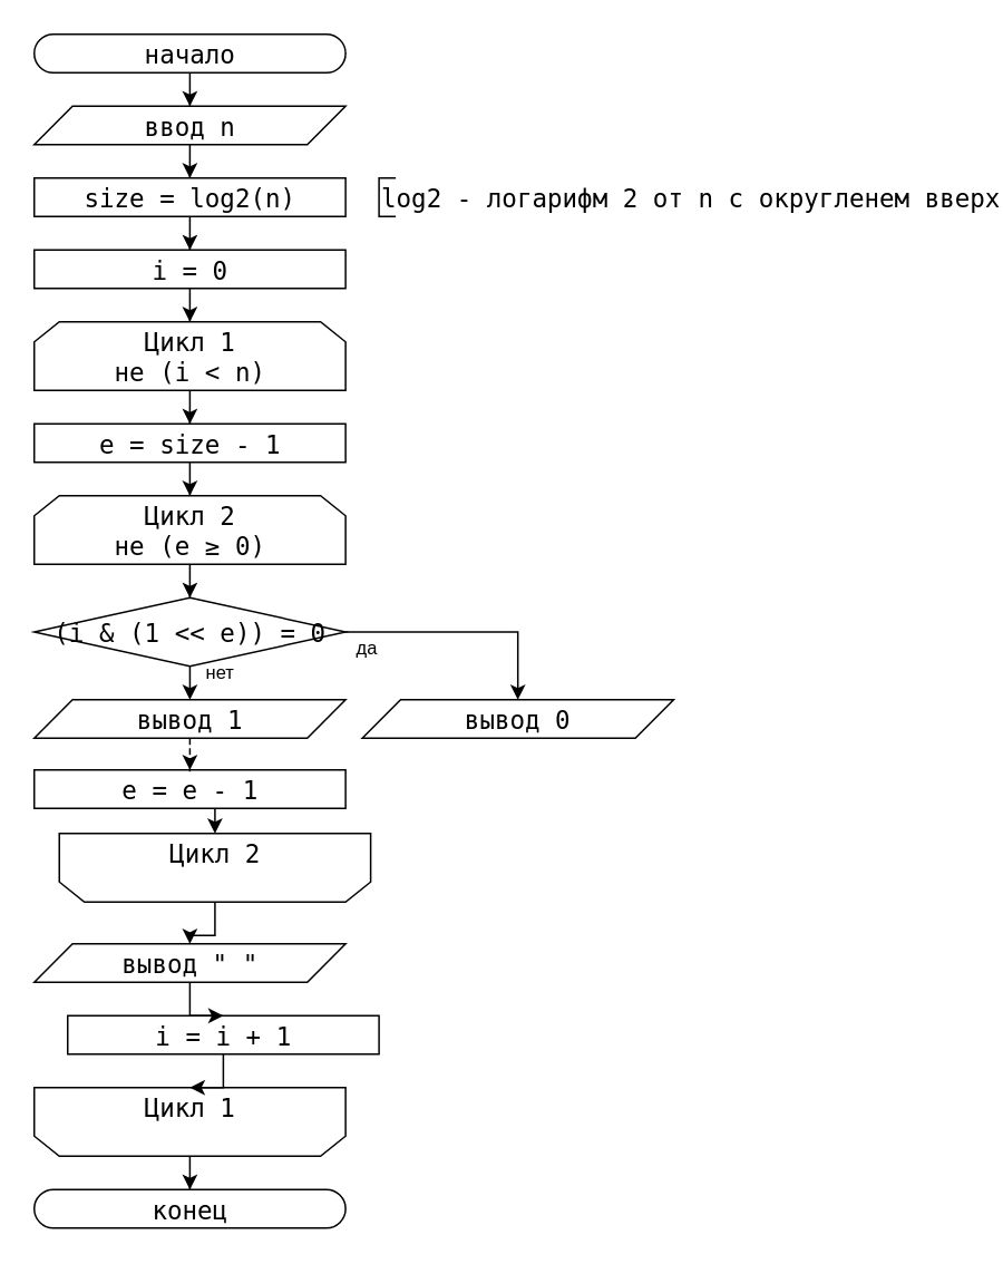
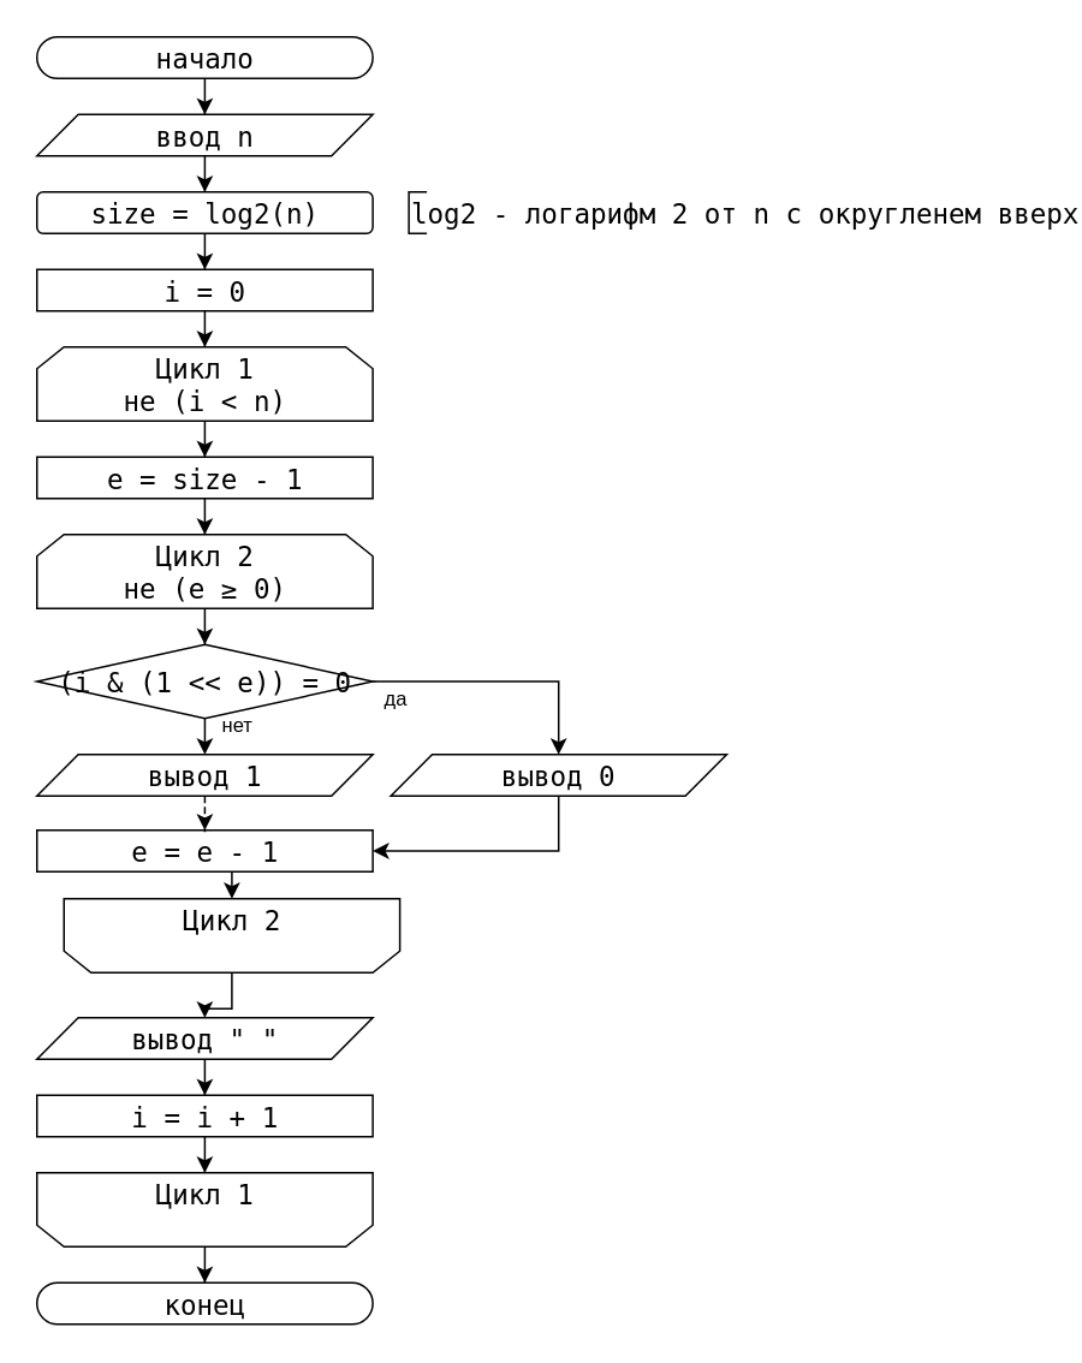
  <mxCell id="0" />
  <mxCell id="1" parent="0" />
  <mxCell id="2" value="начало" style="fontSize=15;strokeWidth=1;html=1;glass=0;shadow=0;fontFamily=monospace;arcSize=987;rounded=1;absoluteArcSize=1;" parent="1" vertex="1"><mxGeometry width="186.239" height="23" as="geometry" x="20" y="20" /></mxCell>
  <mxCell id="3" value="ввод n" style="fontSize=15;strokeWidth=1;html=1;glass=0;shadow=0;fontFamily=monospace;shape=parallelogram;perimeter=parallelogramPerimeter;size=0.123;" parent="1" vertex="1"><mxGeometry y="63" width="186.239" height="23" as="geometry" x="20" /></mxCell>
  <mxCell id="4" style="fontSize=15;strokeWidth=1;html=1;glass=0;shadow=0;rounded=0;orthogonalLoop=1;jettySize=auto;jumpStyle=sharp;edgeStyle=orthogonalEdgeStyle;" parent="1" source="2" target="3" edge="1"><mxGeometry relative="1" as="geometry" /></mxCell>
- <mxCell id="5" value="size = log2(n)" style="fontSize=15;strokeWidth=1;html=1;glass=0;shadow=0;fontFamily=monospace;" parent="1" vertex="1"><mxGeometry y="106" width="186.239" height="23" as="geometry" x="20" /></mxCell>
+ <mxCell id="5" value="size = log2(n)" style="fontSize=15;strokeWidth=1;html=1;glass=0;shadow=0;fontFamily=monospace;rounded=1;" parent="1" vertex="1"><mxGeometry y="106" width="186.239" height="23" as="geometry" x="20" /></mxCell>
  <mxCell id="6" value=" log2 - логарифм 2 от n с округленем вверх" style="fontSize=15;strokeWidth=1;html=1;glass=0;shadow=0;shape=mxgraph.flowchart.annotation_1;align=left;pointerEvents=1;hachureGap=4;fontFamily=monospace;" parent="1" vertex="1"><mxGeometry x="226.239" y="106" width="10" height="23" as="geometry" /></mxCell>
  <mxCell id="7" style="fontSize=15;strokeWidth=1;html=1;glass=0;shadow=0;rounded=0;orthogonalLoop=1;jettySize=auto;jumpStyle=sharp;edgeStyle=orthogonalEdgeStyle;" parent="1" source="3" target="5" edge="1"><mxGeometry relative="1" as="geometry" /></mxCell>
  <mxCell id="8" value="i = 0" style="fontSize=15;strokeWidth=1;html=1;glass=0;shadow=0;fontFamily=monospace;" parent="1" vertex="1"><mxGeometry y="149" width="186.239" height="23" as="geometry" x="20" /></mxCell>
  <mxCell id="9" style="fontSize=15;strokeWidth=1;html=1;glass=0;shadow=0;rounded=0;orthogonalLoop=1;jettySize=auto;jumpStyle=sharp;edgeStyle=orthogonalEdgeStyle;" parent="1" source="5" target="8" edge="1"><mxGeometry relative="1" as="geometry" /></mxCell>
  <mxCell id="10" value="e = size - 1" style="fontSize=15;strokeWidth=1;html=1;glass=0;shadow=0;fontFamily=monospace;" parent="1" vertex="1"><mxGeometry y="253" width="186.239" height="23" as="geometry" x="20" /></mxCell>
  <mxCell id="11" style="fontSize=15;strokeWidth=1;html=1;glass=0;shadow=0;rounded=0;orthogonalLoop=1;jettySize=auto;jumpStyle=sharp;edgeStyle=orthogonalEdgeStyle;" parent="1" source="31" target="10" edge="1"><mxGeometry relative="1" as="geometry" /></mxCell>
  <mxCell id="12" value="вывод 0" style="fontSize=15;strokeWidth=1;html=1;glass=0;shadow=0;fontFamily=monospace;shape=parallelogram;perimeter=parallelogramPerimeter;size=0.123;" parent="1" vertex="1"><mxGeometry x="216.239" y="418" width="186.239" height="23" as="geometry" /></mxCell>
  <mxCell id="13" style="fontSize=15;strokeWidth=1;html=1;glass=0;shadow=0;rounded=0;orthogonalLoop=1;jettySize=auto;jumpStyle=sharp;edgeStyle=orthogonalEdgeStyle;" parent="1" source="18" target="12" edge="1"><mxGeometry relative="1" as="geometry" /></mxCell>
  <mxCell id="14" value="да" style="fontSize=15;strokeWidth=1;html=1;glass=0;shadow=0;edgeLabel;align=left;verticalAlign=top;resizable=0;points=[];" parent="13" vertex="1" connectable="0"><mxGeometry x="-1" y="-1" relative="1" as="geometry"><mxPoint x="5" y="-5" as="offset" /></mxGeometry></mxCell>
  <mxCell id="15" value="вывод 1" style="fontSize=15;strokeWidth=1;html=1;glass=0;shadow=0;fontFamily=monospace;shape=parallelogram;perimeter=parallelogramPerimeter;size=0.123;" parent="1" vertex="1"><mxGeometry y="418" width="186.239" height="23" as="geometry" x="20" /></mxCell>
  <mxCell id="16" style="edgeStyle=orthogonalEdgeStyle;rounded=0;orthogonalLoop=1;jettySize=auto;html=1;exitX=0.5;exitY=1;exitDx=0;exitDy=0;entryX=0.5;entryY=0;entryDx=0;entryDy=0;" edge="1" parent="1" source="18" target="15"><mxGeometry relative="1" as="geometry" /></mxCell>
  <mxCell id="17" value="нет" style="edgeLabel;html=1;align=center;verticalAlign=middle;resizable=0;points=[];" vertex="1" connectable="0" parent="16"><mxGeometry x="-0.674" relative="1" as="geometry"><mxPoint x="17" as="offset" /></mxGeometry></mxCell>
  <mxCell id="18" value="(i &amp;amp; (1 &amp;lt;&amp;lt; e)) = 0" style="fontSize=15;strokeWidth=1;html=1;glass=0;shadow=0;fontFamily=monospace;rhombus;" parent="1" vertex="1"><mxGeometry y="357" width="186.239" height="41" as="geometry" x="20" /></mxCell>
  <mxCell id="19" style="fontSize=15;strokeWidth=1;html=1;glass=0;shadow=0;rounded=0;orthogonalLoop=1;jettySize=auto;jumpStyle=sharp;edgeStyle=orthogonalEdgeStyle;" parent="1" source="24" target="18" edge="1"><mxGeometry relative="1" as="geometry" /></mxCell>
  <mxCell id="20" style="edgeStyle=orthogonalEdgeStyle;rounded=0;orthogonalLoop=1;jettySize=auto;html=1;exitX=0.5;exitY=1;exitDx=0;exitDy=0;entryX=0.5;entryY=1;entryDx=0;entryDy=0;" edge="1" parent="1" source="21" target="26"><mxGeometry relative="1" as="geometry" /></mxCell>
  <mxCell id="21" value="e = e - 1 " style="fontSize=15;strokeWidth=1;html=1;glass=0;shadow=0;fontFamily=monospace;" parent="1" vertex="1"><mxGeometry y="460" width="186.239" height="23" as="geometry" x="20" /></mxCell>
+ <mxCell id="22" style="fontSize=15;strokeWidth=1;html=1;glass=0;shadow=0;rounded=0;orthogonalLoop=1;jettySize=auto;jumpStyle=sharp;edgeStyle=orthogonalEdgeStyle;" parent="1" source="12" target="21" edge="1"><mxGeometry relative="1" as="geometry"><Array as="points"><mxPoint x="309.358" y="441" /></Array></mxGeometry></mxCell>
  <mxCell id="23" style="fontSize=15;strokeWidth=1;html=1;glass=0;shadow=0;rounded=0;orthogonalLoop=1;jettySize=auto;jumpStyle=sharp;edgeStyle=orthogonalEdgeStyle;dashed=1;" parent="1" source="15" target="21" edge="1"><mxGeometry relative="1" as="geometry" /></mxCell>
  <mxCell id="24" value="Цикл 2&#10;не (e ≥ 0)" style="fontSize=15;strokeWidth=1;html=1;glass=0;shadow=0;fontFamily=monospace;shape=loopLimit;direction=east;size=15" parent="1" vertex="1"><mxGeometry y="296" width="186.239" height="41" as="geometry" x="20" /></mxCell>
  <mxCell id="25" style="fontSize=15;strokeWidth=1;html=1;glass=0;shadow=0;rounded=0;orthogonalLoop=1;jettySize=auto;jumpStyle=sharp;edgeStyle=orthogonalEdgeStyle;" parent="1" source="10" target="24" edge="1"><mxGeometry relative="1" as="geometry" /></mxCell>
  <mxCell id="26" value="Цикл 2&#10;" style="fontSize=15;strokeWidth=1;html=1;glass=0;shadow=0;fontFamily=monospace;shape=loopLimit;direction=west;size=15" parent="1" vertex="1"><mxGeometry x="35" y="498" width="186.239" height="41" as="geometry" /></mxCell>
  <mxCell id="27" value="вывод &quot; &quot;" style="fontSize=15;strokeWidth=1;html=1;glass=0;shadow=0;fontFamily=monospace;shape=parallelogram;perimeter=parallelogramPerimeter;size=0.123;" parent="1" vertex="1"><mxGeometry y="564" width="186.239" height="23" as="geometry" x="20" /></mxCell>
  <mxCell id="28" style="fontSize=15;strokeWidth=1;html=1;glass=0;shadow=0;rounded=0;orthogonalLoop=1;jettySize=auto;jumpStyle=sharp;edgeStyle=orthogonalEdgeStyle;" parent="1" source="26" target="27" edge="1"><mxGeometry relative="1" as="geometry" /></mxCell>
- <mxCell id="29" value="i = i + 1 " style="fontSize=15;strokeWidth=1;html=1;glass=0;shadow=0;fontFamily=monospace;" parent="1" vertex="1"><mxGeometry x="40" y="607" width="186.239" height="23" as="geometry" /></mxCell>
+ <mxCell id="29" value="i = i + 1 " style="fontSize=15;strokeWidth=1;html=1;glass=0;shadow=0;fontFamily=monospace;" parent="1" vertex="1"><mxGeometry y="607" width="186.239" height="23" as="geometry" x="20" /></mxCell>
  <mxCell id="30" style="fontSize=15;strokeWidth=1;html=1;glass=0;shadow=0;rounded=0;orthogonalLoop=1;jettySize=auto;jumpStyle=sharp;edgeStyle=orthogonalEdgeStyle;" parent="1" source="27" target="29" edge="1"><mxGeometry relative="1" as="geometry" /></mxCell>
  <mxCell id="31" value="Цикл 1&#10;не (i &lt; n)" style="fontSize=15;strokeWidth=1;html=1;glass=0;shadow=0;fontFamily=monospace;shape=loopLimit;direction=east;size=15" parent="1" vertex="1"><mxGeometry y="192" width="186.239" height="41" as="geometry" x="20" /></mxCell>
  <mxCell id="32" style="fontSize=15;strokeWidth=1;html=1;glass=0;shadow=0;rounded=0;orthogonalLoop=1;jettySize=auto;jumpStyle=sharp;edgeStyle=orthogonalEdgeStyle;" parent="1" source="8" target="31" edge="1"><mxGeometry relative="1" as="geometry" /></mxCell>
  <mxCell id="33" value="Цикл 1&#10;" style="fontSize=15;strokeWidth=1;html=1;glass=0;shadow=0;fontFamily=monospace;shape=loopLimit;direction=west;size=15" parent="1" vertex="1"><mxGeometry y="650" width="186.239" height="41" as="geometry" x="20" /></mxCell>
  <mxCell id="34" style="fontSize=15;strokeWidth=1;html=1;glass=0;shadow=0;rounded=0;orthogonalLoop=1;jettySize=auto;jumpStyle=sharp;edgeStyle=orthogonalEdgeStyle;" parent="1" source="29" target="33" edge="1"><mxGeometry relative="1" as="geometry" /></mxCell>
  <mxCell id="35" value="конец" style="fontSize=15;strokeWidth=1;html=1;glass=0;shadow=0;fontFamily=monospace;arcSize=987;rounded=1;absoluteArcSize=1;" parent="1" vertex="1"><mxGeometry y="711" width="186.239" height="23" as="geometry" x="20" /></mxCell>
  <mxCell id="36" style="fontSize=15;strokeWidth=1;html=1;glass=0;shadow=0;rounded=0;orthogonalLoop=1;jettySize=auto;jumpStyle=sharp;edgeStyle=orthogonalEdgeStyle;" parent="1" source="33" target="35" edge="1"><mxGeometry relative="1" as="geometry" /></mxCell>
